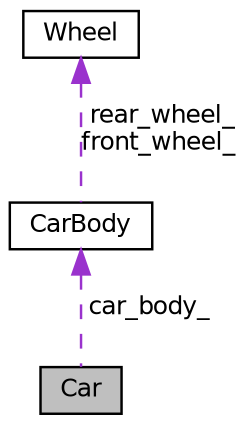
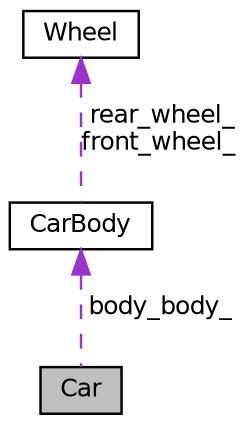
  digraph {
    node [color=black fillcolor=white fontname=Helvetica fontsize=10 shape=record style=filled]
    edge [color=darkorchid3 dir=back fontname=Helvetica fontsize=10 labelfontname=Helvetica labelfontsize=10 style=dashed]
    n1 [fillcolor=grey75 fontcolor=black height=0.2 label=Car width=0.4]
    n2 [height=0.2 label=Wheel width=0.4]
    n3 [height=0.2 label=CarBody width=0.4]
    n2 -> n3 [label=" rear_wheel_\nfront_wheel_"]
-   n3 -> n1 [label=" car_body_"]
+   n3 -> n1 [label=" body_body_"]
  }
